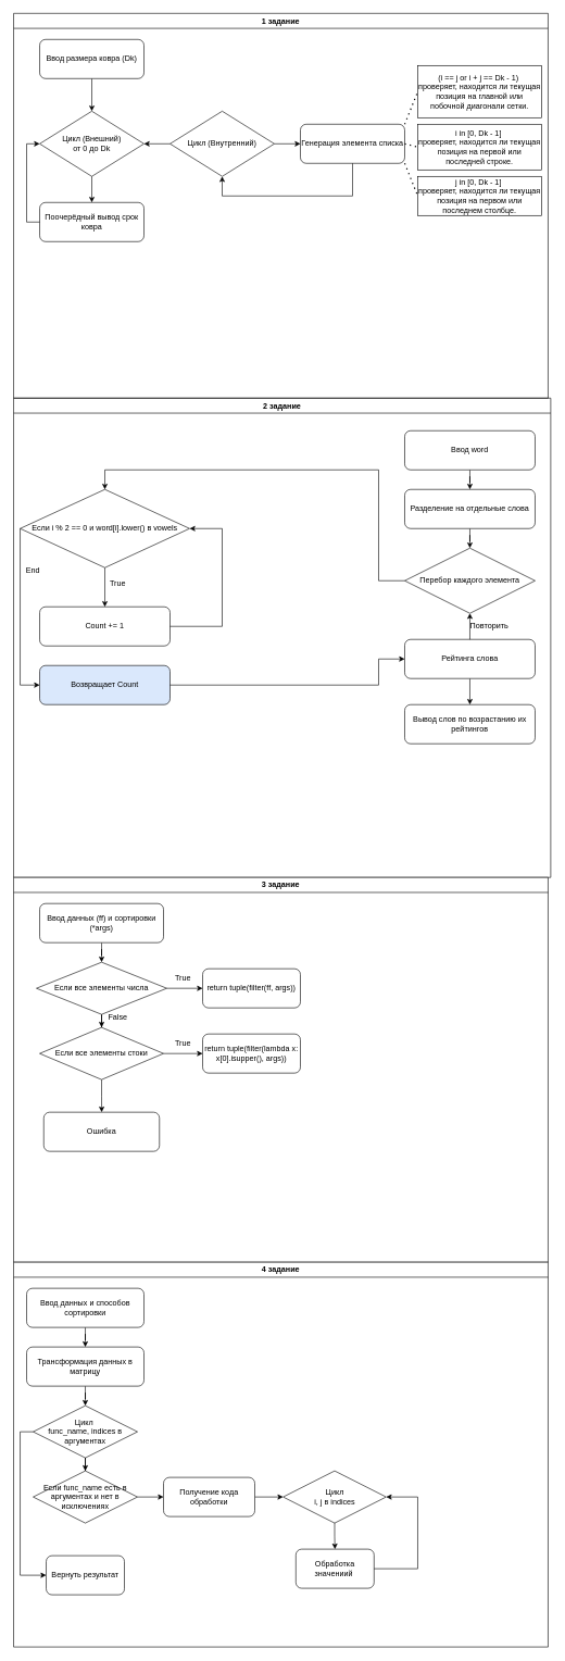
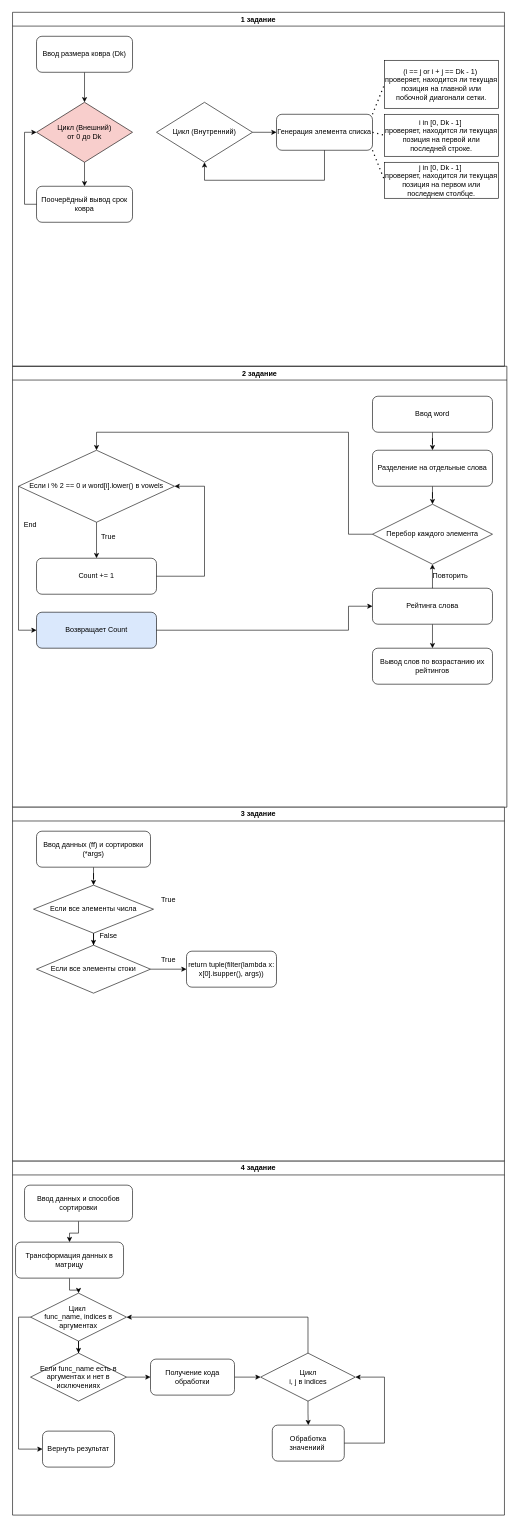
  <mxCell id="0" />
  <mxCell id="1" parent="0" />
  <mxCell id="2" value="2 задание" style="swimlane;whiteSpace=wrap;html=1;" vertex="1" parent="1"><mxGeometry y="610" width="824" height="735" as="geometry" x="20" /></mxCell>
  <mxCell id="3" value="" style="edgeStyle=orthogonalEdgeStyle;rounded=0;orthogonalLoop=1;jettySize=auto;html=1;" edge="1" parent="2" source="4" target="14"><mxGeometry relative="1" as="geometry" /></mxCell>
  <mxCell id="4" value="Ввод word" style="rounded=1;whiteSpace=wrap;html=1;" vertex="1" parent="2"><mxGeometry x="600" y="50" width="200" height="60" as="geometry" /></mxCell>
  <mxCell id="5" value="" style="edgeStyle=orthogonalEdgeStyle;rounded=0;orthogonalLoop=1;jettySize=auto;html=1;" edge="1" parent="2" source="6" target="7"><mxGeometry relative="1" as="geometry" /></mxCell>
  <mxCell id="6" value="Если i % 2 == 0 и&amp;nbsp;word[i].lower() в vowels" style="rhombus;whiteSpace=wrap;html=1;" vertex="1" parent="2"><mxGeometry x="10" y="140" width="260" height="120" as="geometry" /></mxCell>
  <mxCell id="7" value="Count += 1" style="rounded=1;whiteSpace=wrap;html=1;" vertex="1" parent="2"><mxGeometry x="40" y="320" width="200" height="60" as="geometry" /></mxCell>
  <mxCell id="8" value="True" style="text;html=1;align=center;verticalAlign=middle;whiteSpace=wrap;rounded=0;" vertex="1" parent="2"><mxGeometry x="130" y="270" width="60" height="30" as="geometry" /></mxCell>
  <mxCell id="9" value="" style="endArrow=classic;html=1;rounded=0;exitX=1;exitY=0.5;exitDx=0;exitDy=0;entryX=1;entryY=0.5;entryDx=0;entryDy=0;edgeStyle=orthogonalEdgeStyle;" edge="1" parent="2" source="7" target="6"><mxGeometry width="50" height="50" relative="1" as="geometry"><mxPoint x="330" y="350" as="sourcePoint" /><mxPoint x="380" y="300" as="targetPoint" /><Array as="points"><mxPoint x="320" y="350" /><mxPoint x="320" y="200" /></Array></mxGeometry></mxCell>
  <mxCell id="10" value="Возвращает Count" style="rounded=1;whiteSpace=wrap;html=1;fillColor=#dae8fc;" vertex="1" parent="2"><mxGeometry x="40" y="410" width="200" height="60" as="geometry" /></mxCell>
  <mxCell id="11" value="" style="endArrow=classic;html=1;rounded=0;exitX=0;exitY=0.5;exitDx=0;exitDy=0;entryX=0;entryY=0.5;entryDx=0;entryDy=0;edgeStyle=orthogonalEdgeStyle;" edge="1" parent="2" source="6" target="10"><mxGeometry width="50" height="50" relative="1" as="geometry"><mxPoint x="70" y="570" as="sourcePoint" /><mxPoint x="120" y="520" as="targetPoint" /><Array as="points"><mxPoint x="10" y="440" /></Array></mxGeometry></mxCell>
  <mxCell id="12" value="End" style="text;html=1;align=center;verticalAlign=middle;whiteSpace=wrap;rounded=0;" vertex="1" parent="2"><mxGeometry y="250" width="60" height="30" as="geometry" /></mxCell>
  <mxCell id="13" value="" style="edgeStyle=orthogonalEdgeStyle;rounded=0;orthogonalLoop=1;jettySize=auto;html=1;" edge="1" parent="2" source="14" target="15"><mxGeometry relative="1" as="geometry" /></mxCell>
  <mxCell id="14" value="Разделение на отдельные слова" style="rounded=1;whiteSpace=wrap;html=1;" vertex="1" parent="2"><mxGeometry x="600" y="140" width="200" height="60" as="geometry" /></mxCell>
  <mxCell id="15" value="Перебор каждого элемента" style="rhombus;whiteSpace=wrap;html=1;" vertex="1" parent="2"><mxGeometry x="600" y="230" width="200" height="100" as="geometry" /></mxCell>
  <mxCell id="16" value="" style="endArrow=classic;html=1;rounded=0;exitX=0;exitY=0.5;exitDx=0;exitDy=0;entryX=0.5;entryY=0;entryDx=0;entryDy=0;edgeStyle=orthogonalEdgeStyle;" edge="1" parent="2" source="15" target="6"><mxGeometry width="50" height="50" relative="1" as="geometry"><mxPoint x="540" y="430" as="sourcePoint" /><mxPoint x="590" y="380" as="targetPoint" /><Array as="points"><mxPoint x="560" y="280" /><mxPoint x="560" y="110" /><mxPoint x="140" y="110" /></Array></mxGeometry></mxCell>
  <mxCell id="17" value="" style="edgeStyle=orthogonalEdgeStyle;rounded=0;orthogonalLoop=1;jettySize=auto;html=1;" edge="1" parent="2" source="18" target="22"><mxGeometry relative="1" as="geometry" /></mxCell>
  <mxCell id="18" value="Рейтинга слова" style="rounded=1;whiteSpace=wrap;html=1;" vertex="1" parent="2"><mxGeometry x="600" y="370" width="200" height="60" as="geometry" /></mxCell>
  <mxCell id="19" value="" style="endArrow=classic;html=1;rounded=0;exitX=1;exitY=0.5;exitDx=0;exitDy=0;entryX=0;entryY=0.5;entryDx=0;entryDy=0;edgeStyle=orthogonalEdgeStyle;" edge="1" parent="2" source="10" target="18"><mxGeometry width="50" height="50" relative="1" as="geometry"><mxPoint x="460" y="450" as="sourcePoint" /><mxPoint x="510" y="400" as="targetPoint" /><Array as="points"><mxPoint x="560" y="440" /><mxPoint x="560" y="400" /></Array></mxGeometry></mxCell>
  <mxCell id="20" value="" style="endArrow=classic;html=1;rounded=0;exitX=0.5;exitY=0;exitDx=0;exitDy=0;entryX=0.5;entryY=1;entryDx=0;entryDy=0;" edge="1" parent="2" source="18" target="15"><mxGeometry width="50" height="50" relative="1" as="geometry"><mxPoint x="490" y="370" as="sourcePoint" /><mxPoint x="540" y="320" as="targetPoint" /></mxGeometry></mxCell>
  <mxCell id="21" value="Повторить" style="text;html=1;align=center;verticalAlign=middle;whiteSpace=wrap;rounded=0;" vertex="1" parent="2"><mxGeometry x="700" y="335" width="60" height="30" as="geometry" /></mxCell>
  <mxCell id="22" value="Вывод слов по возрастанию их рейтингов" style="rounded=1;whiteSpace=wrap;html=1;" vertex="1" parent="2"><mxGeometry x="600" y="470" width="200" height="60" as="geometry" /></mxCell>
  <mxCell id="23" value="3 задание" style="swimlane;whiteSpace=wrap;html=1;" vertex="1" parent="1"><mxGeometry y="1345" width="820" height="590" as="geometry" x="20" /></mxCell>
  <mxCell id="24" value="" style="edgeStyle=orthogonalEdgeStyle;rounded=0;orthogonalLoop=1;jettySize=auto;html=1;" edge="1" parent="23" source="25" target="28"><mxGeometry relative="1" as="geometry" /></mxCell>
  <mxCell id="25" value="Ввод данных (ff) и сортировки (*args)" style="rounded=1;whiteSpace=wrap;html=1;" vertex="1" parent="23"><mxGeometry x="40" y="40" width="190" height="60" as="geometry" /></mxCell>
- <mxCell id="26" value="" style="edgeStyle=orthogonalEdgeStyle;rounded=0;orthogonalLoop=1;jettySize=auto;html=1;" edge="1" parent="23" source="28" target="29"><mxGeometry relative="1" as="geometry" /></mxCell>
  <mxCell id="27" value="" style="edgeStyle=orthogonalEdgeStyle;rounded=0;orthogonalLoop=1;jettySize=auto;html=1;" edge="1" parent="23" source="28" target="33"><mxGeometry relative="1" as="geometry" /></mxCell>
  <mxCell id="28" value="Если все элементы числа" style="rhombus;whiteSpace=wrap;html=1;" vertex="1" parent="23"><mxGeometry x="35" y="130" width="200" height="80" as="geometry" /></mxCell>
- <mxCell id="29" value="return tuple(filter(ff, args))" style="rounded=1;whiteSpace=wrap;html=1;" vertex="1" parent="23"><mxGeometry x="290" y="140" width="150" height="60" as="geometry" /></mxCell>
  <mxCell id="30" value="True" style="text;html=1;align=center;verticalAlign=middle;whiteSpace=wrap;rounded=0;" vertex="1" parent="23"><mxGeometry x="230" y="140" width="60" height="30" as="geometry" /></mxCell>
  <mxCell id="31" value="" style="edgeStyle=orthogonalEdgeStyle;rounded=0;orthogonalLoop=1;jettySize=auto;html=1;" edge="1" parent="23" source="33" target="35"><mxGeometry relative="1" as="geometry" /></mxCell>
- <mxCell id="32" value="" style="edgeStyle=orthogonalEdgeStyle;rounded=0;orthogonalLoop=1;jettySize=auto;html=1;" edge="1" parent="23" source="33" target="37"><mxGeometry relative="1" as="geometry" /></mxCell>
  <mxCell id="33" value="Если все элементы стоки" style="rhombus;whiteSpace=wrap;html=1;" vertex="1" parent="23"><mxGeometry x="40" y="230" width="190" height="80" as="geometry" /></mxCell>
  <mxCell id="34" value="False" style="text;html=1;align=center;verticalAlign=middle;whiteSpace=wrap;rounded=0;" vertex="1" parent="23"><mxGeometry x="130" y="200" width="60" height="30" as="geometry" /></mxCell>
  <mxCell id="35" value="return tuple(filter(lambda x: x[0].isupper(), args))" style="rounded=1;whiteSpace=wrap;html=1;" vertex="1" parent="23"><mxGeometry x="290" y="240" width="150" height="60" as="geometry" /></mxCell>
  <mxCell id="36" value="True" style="text;html=1;align=center;verticalAlign=middle;whiteSpace=wrap;rounded=0;" vertex="1" parent="23"><mxGeometry x="230" y="240" width="60" height="30" as="geometry" /></mxCell>
- <mxCell id="37" value="Ошибка" style="rounded=1;whiteSpace=wrap;html=1;" vertex="1" parent="23"><mxGeometry x="46.25" y="360" width="177.5" height="60" as="geometry" /></mxCell>
  <mxCell id="38" value="4 задание" style="swimlane;whiteSpace=wrap;html=1;" vertex="1" parent="1"><mxGeometry y="1935" width="820" height="590" as="geometry" x="20" /></mxCell>
  <mxCell id="39" value="" style="edgeStyle=orthogonalEdgeStyle;rounded=0;orthogonalLoop=1;jettySize=auto;html=1;" edge="1" parent="38" source="40" target="42"><mxGeometry relative="1" as="geometry" /></mxCell>
  <mxCell id="40" value="Ввод данных и способов сортировки" style="rounded=1;whiteSpace=wrap;html=1;" vertex="1" parent="38"><mxGeometry x="20" y="40" width="180" height="60" as="geometry" /></mxCell>
  <mxCell id="41" value="" style="edgeStyle=orthogonalEdgeStyle;rounded=0;orthogonalLoop=1;jettySize=auto;html=1;" edge="1" parent="38" source="42" target="44"><mxGeometry relative="1" as="geometry" /></mxCell>
- <mxCell id="42" value="Трансформация данных в матрицу" style="rounded=1;whiteSpace=wrap;html=1;" vertex="1" parent="38"><mxGeometry x="20" y="130" width="180" height="60" as="geometry" /></mxCell>
+ <mxCell id="42" value="Трансформация данных в матрицу" style="rounded=1;whiteSpace=wrap;html=1;" vertex="1" parent="38"><mxGeometry x="5" y="135" width="180" height="60" as="geometry" /></mxCell>
  <mxCell id="43" value="" style="edgeStyle=orthogonalEdgeStyle;rounded=0;orthogonalLoop=1;jettySize=auto;html=1;" edge="1" parent="38" source="44" target="46"><mxGeometry relative="1" as="geometry" /></mxCell>
  <mxCell id="44" value="Цикл&amp;nbsp;&lt;div&gt;func_name, indices в аргументах&lt;/div&gt;" style="rhombus;whiteSpace=wrap;html=1;" vertex="1" parent="38"><mxGeometry x="30" y="220" width="160" height="80" as="geometry" /></mxCell>
  <mxCell id="45" value="" style="edgeStyle=orthogonalEdgeStyle;rounded=0;orthogonalLoop=1;jettySize=auto;html=1;" edge="1" parent="38" source="46" target="48"><mxGeometry relative="1" as="geometry" /></mxCell>
  <mxCell id="46" value="Если&amp;nbsp;func_name есть в аргументах и нет в исключениях" style="rhombus;whiteSpace=wrap;html=1;" vertex="1" parent="38"><mxGeometry x="30" y="320" width="160" height="80" as="geometry" /></mxCell>
  <mxCell id="47" value="" style="edgeStyle=orthogonalEdgeStyle;rounded=0;orthogonalLoop=1;jettySize=auto;html=1;" edge="1" parent="38" source="48" target="50"><mxGeometry relative="1" as="geometry" /></mxCell>
  <mxCell id="48" value="Получение кода обработки" style="rounded=1;whiteSpace=wrap;html=1;" vertex="1" parent="38"><mxGeometry x="230" y="330" width="140" height="60" as="geometry" /></mxCell>
  <mxCell id="49" value="" style="edgeStyle=orthogonalEdgeStyle;rounded=0;orthogonalLoop=1;jettySize=auto;html=1;" edge="1" parent="38" source="50" target="51"><mxGeometry relative="1" as="geometry" /></mxCell>
  <mxCell id="50" value="Цикл&lt;div&gt;i, j в&amp;nbsp;indices&lt;/div&gt;" style="rhombus;whiteSpace=wrap;html=1;" vertex="1" parent="38"><mxGeometry x="413.5" y="320" width="158" height="80" as="geometry" /></mxCell>
  <mxCell id="51" value="Обработка значениий&amp;nbsp;" style="rounded=1;whiteSpace=wrap;html=1;" vertex="1" parent="38"><mxGeometry x="433" y="440" width="120" height="60" as="geometry" /></mxCell>
  <mxCell id="52" value="" style="endArrow=classic;html=1;rounded=0;exitX=1;exitY=0.5;exitDx=0;exitDy=0;entryX=1;entryY=0.5;entryDx=0;entryDy=0;edgeStyle=orthogonalEdgeStyle;" edge="1" parent="38" source="51" target="50"><mxGeometry width="50" height="50" relative="1" as="geometry"><mxPoint x="640" y="470" as="sourcePoint" /><mxPoint x="690" y="420" as="targetPoint" /><Array as="points"><mxPoint x="620" y="470" /><mxPoint x="620" y="360" /></Array></mxGeometry></mxCell>
+ <mxCell id="53" value="" style="endArrow=classic;html=1;rounded=0;exitX=0.5;exitY=0;exitDx=0;exitDy=0;entryX=1;entryY=0.5;entryDx=0;entryDy=0;edgeStyle=orthogonalEdgeStyle;" edge="1" parent="38" source="50" target="44"><mxGeometry width="50" height="50" relative="1" as="geometry"><mxPoint x="490" y="250" as="sourcePoint" /><mxPoint x="540" y="200" as="targetPoint" /></mxGeometry></mxCell>
  <mxCell id="54" value="Вернуть результат" style="rounded=1;whiteSpace=wrap;html=1;" vertex="1" parent="38"><mxGeometry x="50" y="450" width="120" height="60" as="geometry" /></mxCell>
  <mxCell id="55" value="" style="endArrow=classic;html=1;rounded=0;exitX=0;exitY=0.5;exitDx=0;exitDy=0;entryX=0;entryY=0.5;entryDx=0;entryDy=0;edgeStyle=orthogonalEdgeStyle;" edge="1" parent="38" source="44" target="54"><mxGeometry width="50" height="50" relative="1" as="geometry"><mxPoint x="270" y="520" as="sourcePoint" /><mxPoint x="320" y="470" as="targetPoint" /><Array as="points"><mxPoint x="10" y="260" /><mxPoint x="10" y="480" /></Array></mxGeometry></mxCell>
  <mxCell id="56" value="1 задание" style="swimlane;whiteSpace=wrap;html=1;" vertex="1" parent="1"><mxGeometry width="820" height="590" as="geometry" x="20" y="20" /></mxCell>
  <mxCell id="57" value="" style="edgeStyle=orthogonalEdgeStyle;rounded=0;orthogonalLoop=1;jettySize=auto;html=1;" edge="1" parent="56" source="58" target="60"><mxGeometry relative="1" as="geometry" /></mxCell>
  <mxCell id="58" value="Ввод размера ковра (Dk)" style="rounded=1;whiteSpace=wrap;html=1;" vertex="1" parent="56"><mxGeometry x="40" y="40" width="160" height="60" as="geometry" /></mxCell>
  <mxCell id="59" value="" style="edgeStyle=orthogonalEdgeStyle;rounded=0;orthogonalLoop=1;jettySize=auto;html=1;" edge="1" parent="56" source="60" target="61"><mxGeometry relative="1" as="geometry" /></mxCell>
- <mxCell id="60" value="Цикл (Внешний)&lt;div&gt;от 0 до Dk&lt;/div&gt;" style="rhombus;whiteSpace=wrap;html=1;" vertex="1" parent="56"><mxGeometry x="40" y="150" width="160" height="100" as="geometry" /></mxCell>
+ <mxCell id="60" value="Цикл (Внешний)&lt;div&gt;от 0 до Dk&lt;/div&gt;" style="rhombus;whiteSpace=wrap;html=1;fillColor=#f8cecc;" vertex="1" parent="56"><mxGeometry x="40" y="150" width="160" height="100" as="geometry" /></mxCell>
  <mxCell id="61" value="Поочерёдный вывод срок ковра" style="rounded=1;whiteSpace=wrap;html=1;" vertex="1" parent="56"><mxGeometry x="40" y="290" width="160" height="60" as="geometry" /></mxCell>
- <mxCell id="62" value="" style="edgeStyle=orthogonalEdgeStyle;rounded=0;orthogonalLoop=1;jettySize=auto;html=1;" edge="1" parent="56" source="64" target="60"><mxGeometry relative="1" as="geometry" /></mxCell>
  <mxCell id="63" value="" style="edgeStyle=orthogonalEdgeStyle;rounded=0;orthogonalLoop=1;jettySize=auto;html=1;" edge="1" parent="56" source="64" target="66"><mxGeometry relative="1" as="geometry" /></mxCell>
  <mxCell id="64" value="Цикл (Внутренний)" style="rhombus;whiteSpace=wrap;html=1;" vertex="1" parent="56"><mxGeometry x="240" y="150" width="160" height="100" as="geometry" /></mxCell>
  <mxCell id="65" value="" style="endArrow=classic;html=1;rounded=0;exitX=0;exitY=0.5;exitDx=0;exitDy=0;entryX=0;entryY=0.5;entryDx=0;entryDy=0;edgeStyle=orthogonalEdgeStyle;" edge="1" parent="56" source="61" target="60"><mxGeometry width="50" height="50" relative="1" as="geometry"><mxPoint x="300" y="410" as="sourcePoint" /><mxPoint x="350" y="360" as="targetPoint" /><Array as="points"><mxPoint x="20" y="320" /><mxPoint x="20" y="200" /></Array></mxGeometry></mxCell>
  <mxCell id="66" value="Генерация элемента списка" style="rounded=1;whiteSpace=wrap;html=1;" vertex="1" parent="56"><mxGeometry x="440" y="170" width="160" height="60" as="geometry" /></mxCell>
  <mxCell id="67" value="" style="endArrow=classic;html=1;rounded=0;exitX=0.5;exitY=1;exitDx=0;exitDy=0;entryX=0.5;entryY=1;entryDx=0;entryDy=0;edgeStyle=orthogonalEdgeStyle;" edge="1" parent="56" source="66" target="64"><mxGeometry width="50" height="50" relative="1" as="geometry"><mxPoint x="540" y="330" as="sourcePoint" /><mxPoint x="590" y="280" as="targetPoint" /><Array as="points"><mxPoint x="520" y="280" /><mxPoint x="320" y="280" /></Array></mxGeometry></mxCell>
  <mxCell id="68" value="(i == j or i + j == Dk - 1)&amp;nbsp;&lt;div&gt;проверяет, находится ли текущая позиция на главной или побочной диагонали сетки.&lt;/div&gt;" style="rounded=0;whiteSpace=wrap;html=1;" vertex="1" parent="56"><mxGeometry x="620" y="80" width="190" height="80" as="geometry" /></mxCell>
  <mxCell id="69" value="i in [0, Dk - 1]&amp;nbsp;&lt;div&gt;проверяет, находится ли текущая позиция на первой или последней строке.&lt;/div&gt;" style="rounded=0;whiteSpace=wrap;html=1;" vertex="1" parent="56"><mxGeometry x="620" y="170" width="190" height="70" as="geometry" /></mxCell>
  <mxCell id="70" value="j in [0, Dk - 1]&amp;nbsp;&lt;div&gt;проверяет, находится ли текущая позиция на первом или последнем столбце.&lt;/div&gt;" style="rounded=0;whiteSpace=wrap;html=1;" vertex="1" parent="56"><mxGeometry x="620" y="250" width="190" height="60" as="geometry" /></mxCell>
  <mxCell id="71" value="" style="endArrow=none;dashed=1;html=1;dashPattern=1 3;strokeWidth=2;rounded=0;entryX=0;entryY=0.5;entryDx=0;entryDy=0;exitX=1;exitY=0;exitDx=0;exitDy=0;" edge="1" parent="56" source="66" target="68"><mxGeometry width="50" height="50" relative="1" as="geometry"><mxPoint x="540" y="140" as="sourcePoint" /><mxPoint x="590" y="90" as="targetPoint" /></mxGeometry></mxCell>
  <mxCell id="72" value="" style="endArrow=none;dashed=1;html=1;dashPattern=1 3;strokeWidth=2;rounded=0;exitX=1;exitY=1;exitDx=0;exitDy=0;entryX=0;entryY=0.5;entryDx=0;entryDy=0;" edge="1" parent="56" source="66" target="70"><mxGeometry width="50" height="50" relative="1" as="geometry"><mxPoint x="570" y="390" as="sourcePoint" /><mxPoint x="550" y="360" as="targetPoint" /></mxGeometry></mxCell>
  <mxCell id="73" value="" style="endArrow=none;dashed=1;html=1;dashPattern=1 3;strokeWidth=2;rounded=0;exitX=1;exitY=0.5;exitDx=0;exitDy=0;entryX=0;entryY=0.5;entryDx=0;entryDy=0;" edge="1" parent="56" source="66" target="69"><mxGeometry width="50" height="50" relative="1" as="geometry"><mxPoint x="520" y="380" as="sourcePoint" /><mxPoint x="570" y="330" as="targetPoint" /></mxGeometry></mxCell>
